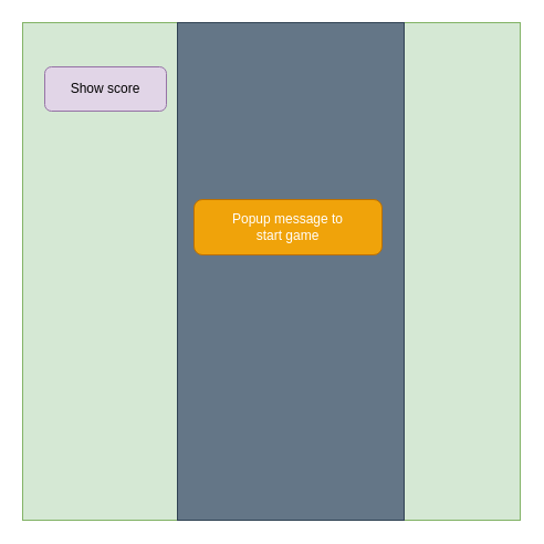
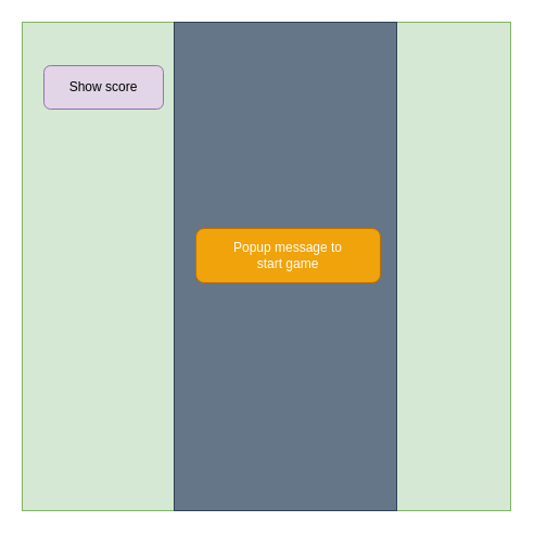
  <mxCell id="0" />
  <mxCell id="1" parent="0" />
  <mxCell id="2" value="" style="rounded=0;whiteSpace=wrap;html=1;fillColor=#647687;strokeColor=#314354;fontColor=#ffffff;" vertex="1" parent="1"><mxGeometry x="160" y="20" width="200" height="450" as="geometry" /></mxCell>
  <mxCell id="3" value="" style="whiteSpace=wrap;html=1;aspect=fixed;fillColor=#d5e8d4;strokeColor=#82b366;" vertex="1" parent="1"><mxGeometry x="20" y="20" width="450" height="450" as="geometry" /></mxCell>
  <mxCell id="4" value="" style="rounded=0;whiteSpace=wrap;html=1;fillColor=#647687;strokeColor=#314354;fontColor=#ffffff;" vertex="1" parent="1"><mxGeometry x="160" y="20" width="205" height="450" as="geometry" /></mxCell>
  <mxCell id="5" value="Show score" style="rounded=1;whiteSpace=wrap;html=1;fillColor=#e1d5e7;strokeColor=#9673a6;" vertex="1" parent="1"><mxGeometry x="40" y="60" width="110" height="40" as="geometry" /></mxCell>
- <mxCell id="6" value="Popup message to &lt;br&gt;start game" style="rounded=1;whiteSpace=wrap;html=1;fillColor=#f0a30a;strokeColor=#BD7000;fontColor=#ffffff;" vertex="1" parent="1"><mxGeometry x="175" y="180" width="170" height="50" as="geometry" /></mxCell>
+ <mxCell id="6" value="Popup message to &lt;br&gt;start game" style="rounded=1;whiteSpace=wrap;html=1;fillColor=#f0a30a;strokeColor=#BD7000;fontColor=#ffffff;" vertex="1" parent="1"><mxGeometry x="180" y="210" width="170" height="50" as="geometry" /></mxCell>
